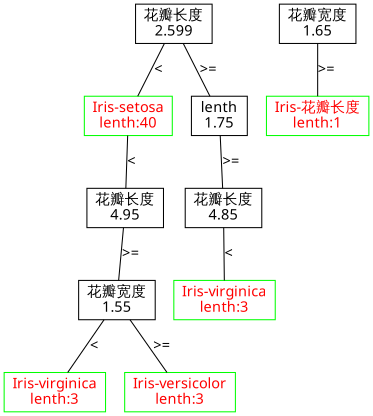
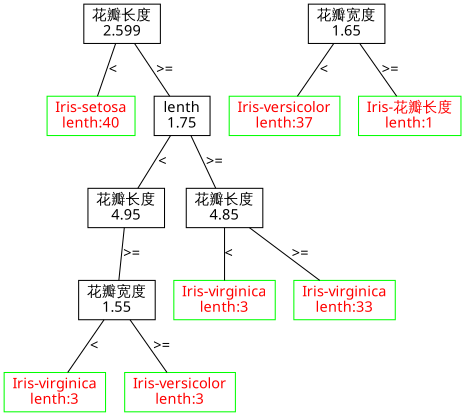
  graph {
    node [fontname="Microsoft YaHei" shape=box color=green fontcolor=red]
    edge [fontname="Microsoft YaHei"]
    n1 [label="花瓣长度\n2.599" color="" fontcolor=""]
    n2 [label="Iris-setosa\nlenth:40"]
    n3 [label="lenth\n1.75" color="" fontcolor=""]
    n4 [label="花瓣长度\n4.95" color="" fontcolor=""]
    n5 [label="花瓣长度\n4.85" color="" fontcolor=""]
    n6 [label="花瓣宽度\n1.55" color="" fontcolor=""]
    n7 [label="Iris-virginica\nlenth:3"]
+   n8 [label="Iris-virginica\nlenth:33"]
    n9 [label="花瓣宽度\n1.65" color="" fontcolor=""]
+   n10 [label="Iris-versicolor\nlenth:37"]
    n11 [label="Iris-花瓣长度\nlenth:1"]
    n12 [label="Iris-virginica\nlenth:3"]
    n13 [label="Iris-versicolor\nlenth:3"]
    n1 -- n2 [label="<"]
    n1 -- n3 [label=">="]
-   n2 -- n4 [label="<"]
+   n3 -- n4 [label="<"]
    n3 -- n5 [label=">="]
    n4 -- n6 [label=">="]
    n5 -- n7 [label="<"]
+   n5 -- n8 [label=">="]
    n6 -- n12 [label="<"]
    n6 -- n13 [label=">="]
+   n9 -- n10 [label="<"]
    n9 -- n11 [label=">="]
  }
